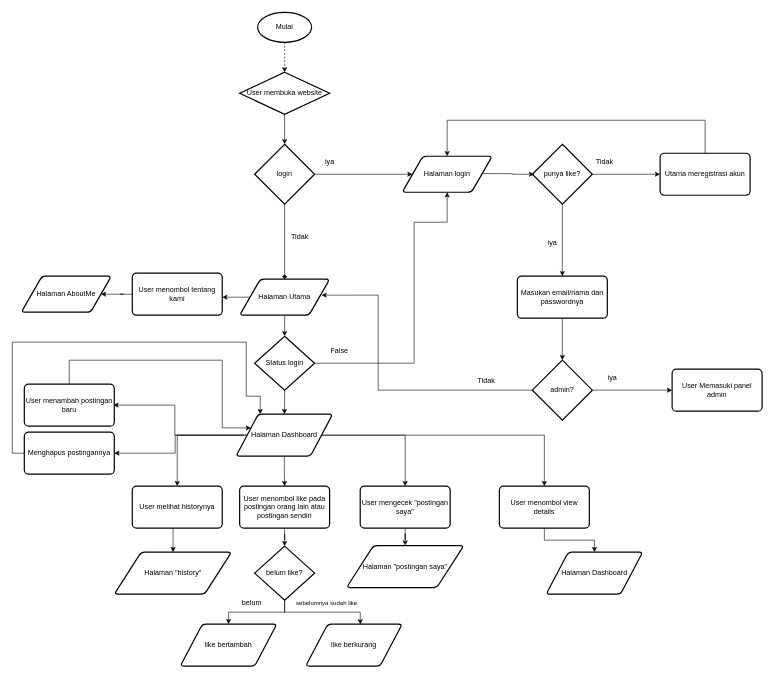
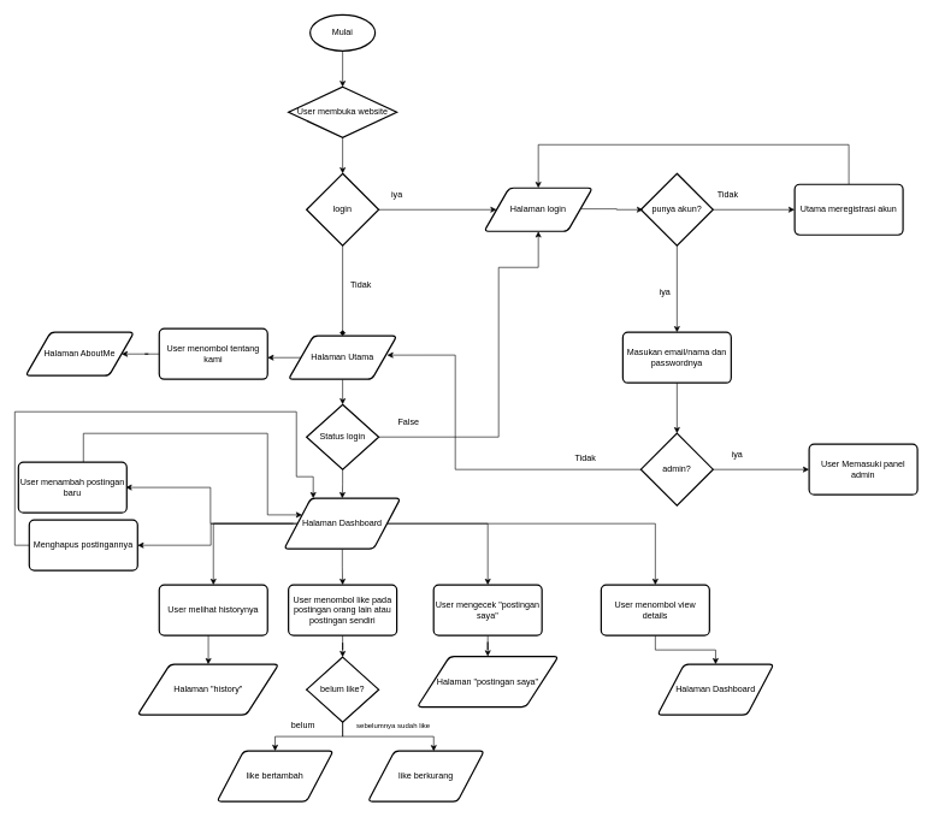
  <mxCell id="0" />
  <mxCell id="1" parent="0" />
- <mxCell id="2" style="edgeStyle=orthogonalEdgeStyle;rounded=0;orthogonalLoop=1;jettySize=auto;html=1;dashed=1;" edge="1" parent="1" source="3" target="4"><mxGeometry relative="1" as="geometry" /></mxCell>
+ <mxCell id="2" style="edgeStyle=orthogonalEdgeStyle;rounded=0;orthogonalLoop=1;jettySize=auto;html=1;" edge="1" parent="1" source="3" target="4"><mxGeometry relative="1" as="geometry" /></mxCell>
  <mxCell id="3" value="Mulai" style="strokeWidth=2;html=1;shape=mxgraph.flowchart.start_1;whiteSpace=wrap;" vertex="1" parent="1"><mxGeometry x="429" y="20" width="90" height="50" as="geometry" /></mxCell>
  <mxCell id="4" value="User membuka website" style="rhombus;whiteSpace=wrap;html=1;absoluteArcSize=1;arcSize=14;strokeWidth=2;" vertex="1" parent="1"><mxGeometry x="399" y="120" width="150" height="70" as="geometry" /></mxCell>
  <mxCell id="5" style="edgeStyle=orthogonalEdgeStyle;rounded=0;orthogonalLoop=1;jettySize=auto;html=1;" edge="1" parent="1" source="7" target="36"><mxGeometry relative="1" as="geometry"><mxPoint x="670" y="290" as="targetPoint" /></mxGeometry></mxCell>
  <mxCell id="6" style="edgeStyle=orthogonalEdgeStyle;rounded=0;orthogonalLoop=1;jettySize=auto;html=1;entryX=0.5;entryY=0;entryDx=0;entryDy=0;endArrow=diamond;" edge="1" parent="1" source="7" target="33"><mxGeometry relative="1" as="geometry"><mxPoint x="474" y="460" as="targetPoint" /></mxGeometry></mxCell>
  <mxCell id="7" value="login" style="strokeWidth=2;html=1;shape=mxgraph.flowchart.decision;whiteSpace=wrap;" vertex="1" parent="1"><mxGeometry x="424" y="240" width="100" height="100" as="geometry" /></mxCell>
  <mxCell id="8" style="edgeStyle=orthogonalEdgeStyle;rounded=0;orthogonalLoop=1;jettySize=auto;html=1;entryX=0;entryY=0.5;entryDx=0;entryDy=0;" edge="1" parent="1" source="10" target="13"><mxGeometry relative="1" as="geometry" /></mxCell>
  <mxCell id="9" style="edgeStyle=orthogonalEdgeStyle;rounded=0;orthogonalLoop=1;jettySize=auto;html=1;" edge="1" parent="1" source="10" target="14"><mxGeometry relative="1" as="geometry" /></mxCell>
- <mxCell id="10" value="punya like?" style="strokeWidth=2;html=1;shape=mxgraph.flowchart.decision;whiteSpace=wrap;" vertex="1" parent="1"><mxGeometry x="887" y="240" width="100" height="100" as="geometry" /></mxCell>
+ <mxCell id="10" value="punya akun?" style="strokeWidth=2;html=1;shape=mxgraph.flowchart.decision;whiteSpace=wrap;" vertex="1" parent="1"><mxGeometry x="887" y="240" width="100" height="100" as="geometry" /></mxCell>
  <mxCell id="11" style="edgeStyle=orthogonalEdgeStyle;rounded=0;orthogonalLoop=1;jettySize=auto;html=1;entryX=0.03;entryY=0.5;entryDx=0;entryDy=0;entryPerimeter=0;exitX=0.894;exitY=0.483;exitDx=0;exitDy=0;exitPerimeter=0;" edge="1" parent="1" source="36" target="10"><mxGeometry relative="1" as="geometry"><mxPoint x="820" y="290" as="sourcePoint" /></mxGeometry></mxCell>
  <mxCell id="12" style="edgeStyle=orthogonalEdgeStyle;rounded=0;orthogonalLoop=1;jettySize=auto;html=1;entryX=0.5;entryY=0;entryDx=0;entryDy=0;" edge="1" parent="1" source="13" target="36"><mxGeometry relative="1" as="geometry"><mxPoint x="745" y="255" as="targetPoint" /><Array as="points"><mxPoint x="1175" y="200" /><mxPoint x="745" y="200" /></Array></mxGeometry></mxCell>
  <mxCell id="13" value="Utama meregistrasi akun" style="rounded=1;whiteSpace=wrap;html=1;absoluteArcSize=1;arcSize=14;strokeWidth=2;" vertex="1" parent="1"><mxGeometry x="1100" y="255" width="150" height="70" as="geometry" /></mxCell>
  <mxCell id="14" value="Masukan email/nama dan passwordnya" style="rounded=1;whiteSpace=wrap;html=1;absoluteArcSize=1;arcSize=14;strokeWidth=2;" vertex="1" parent="1"><mxGeometry x="862" y="460" width="150" height="70" as="geometry" /></mxCell>
  <mxCell id="15" value="iya" style="text;html=1;align=center;verticalAlign=middle;resizable=0;points=[];autosize=1;strokeColor=none;fillColor=none;" vertex="1" parent="1"><mxGeometry x="900" y="390" width="40" height="30" as="geometry" /></mxCell>
  <mxCell id="16" value="Tidak" style="text;html=1;align=center;verticalAlign=middle;resizable=0;points=[];autosize=1;strokeColor=none;fillColor=none;" vertex="1" parent="1"><mxGeometry x="982" y="255" width="50" height="30" as="geometry" /></mxCell>
  <mxCell id="17" value="Tidak" style="text;html=1;align=center;verticalAlign=middle;resizable=0;points=[];autosize=1;strokeColor=none;fillColor=none;" vertex="1" parent="1"><mxGeometry x="474" y="379" width="50" height="30" as="geometry" /></mxCell>
  <mxCell id="18" value="iya" style="text;html=1;align=center;verticalAlign=middle;resizable=0;points=[];autosize=1;strokeColor=none;fillColor=none;" vertex="1" parent="1"><mxGeometry x="529" y="255" width="40" height="30" as="geometry" /></mxCell>
  <mxCell id="19" style="edgeStyle=orthogonalEdgeStyle;rounded=0;orthogonalLoop=1;jettySize=auto;html=1;entryX=0.5;entryY=0;entryDx=0;entryDy=0;entryPerimeter=0;" edge="1" parent="1" source="4" target="7"><mxGeometry relative="1" as="geometry" /></mxCell>
  <mxCell id="20" style="edgeStyle=orthogonalEdgeStyle;rounded=0;orthogonalLoop=1;jettySize=auto;html=1;entryX=0.5;entryY=0;entryDx=0;entryDy=0;" edge="1" parent="1" source="22" target="47"><mxGeometry relative="1" as="geometry"><mxPoint x="474" y="690" as="targetPoint" /></mxGeometry></mxCell>
  <mxCell id="21" style="rounded=0;orthogonalLoop=1;jettySize=auto;html=1;entryX=0.5;entryY=1;entryDx=0;entryDy=0;exitX=1;exitY=0.5;exitDx=0;exitDy=0;exitPerimeter=0;edgeStyle=orthogonalEdgeStyle;strokeColor=light-dark(#000000,#FFF600);" edge="1" parent="1" source="22" target="36"><mxGeometry relative="1" as="geometry"><mxPoint x="745" y="325" as="targetPoint" /><Array as="points"><mxPoint x="690" y="605" /><mxPoint x="690" y="370" /><mxPoint x="745" y="370" /></Array></mxGeometry></mxCell>
  <mxCell id="22" value="Status login" style="strokeWidth=2;html=1;shape=mxgraph.flowchart.decision;whiteSpace=wrap;" vertex="1" parent="1"><mxGeometry x="424" y="560" width="100" height="90" as="geometry" /></mxCell>
  <mxCell id="23" style="edgeStyle=orthogonalEdgeStyle;rounded=0;orthogonalLoop=1;jettySize=auto;html=1;entryX=0.5;entryY=0;entryDx=0;entryDy=0;entryPerimeter=0;exitX=0.5;exitY=1;exitDx=0;exitDy=0;" edge="1" parent="1" source="33" target="22"><mxGeometry relative="1" as="geometry"><mxPoint x="474" y="530" as="sourcePoint" /></mxGeometry></mxCell>
  <mxCell id="24" style="edgeStyle=orthogonalEdgeStyle;rounded=0;orthogonalLoop=1;jettySize=auto;html=1;entryX=0;entryY=0.5;entryDx=0;entryDy=0;" edge="1" parent="1" source="26" target="28"><mxGeometry relative="1" as="geometry" /></mxCell>
  <mxCell id="25" style="edgeStyle=orthogonalEdgeStyle;rounded=0;orthogonalLoop=1;jettySize=auto;html=1;entryX=0.91;entryY=0.442;entryDx=0;entryDy=0;entryPerimeter=0;" edge="1" parent="1" source="26" target="33"><mxGeometry relative="1" as="geometry"><mxPoint x="549" y="495" as="targetPoint" /><Array as="points"><mxPoint x="630" y="650" /><mxPoint x="630" y="492" /></Array></mxGeometry></mxCell>
  <mxCell id="26" value="admin?" style="strokeWidth=2;html=1;shape=mxgraph.flowchart.decision;whiteSpace=wrap;" vertex="1" parent="1"><mxGeometry x="887" y="600" width="100" height="100" as="geometry" /></mxCell>
  <mxCell id="27" style="edgeStyle=orthogonalEdgeStyle;rounded=0;orthogonalLoop=1;jettySize=auto;html=1;entryX=0.5;entryY=0;entryDx=0;entryDy=0;entryPerimeter=0;" edge="1" parent="1" source="14" target="26"><mxGeometry relative="1" as="geometry" /></mxCell>
  <mxCell id="28" value="User Memasuki panel admin" style="rounded=1;whiteSpace=wrap;html=1;absoluteArcSize=1;arcSize=14;strokeWidth=2;" vertex="1" parent="1"><mxGeometry x="1120" y="615" width="150" height="70" as="geometry" /></mxCell>
  <mxCell id="29" value="iya" style="text;html=1;align=center;verticalAlign=middle;resizable=0;points=[];autosize=1;strokeColor=none;fillColor=none;" vertex="1" parent="1"><mxGeometry x="1000" y="615" width="40" height="30" as="geometry" /></mxCell>
  <mxCell id="30" value="Tidak" style="text;html=1;align=center;verticalAlign=middle;resizable=0;points=[];autosize=1;strokeColor=none;fillColor=none;" vertex="1" parent="1"><mxGeometry x="785" y="620" width="50" height="30" as="geometry" /></mxCell>
  <mxCell id="31" value="False" style="text;html=1;align=center;verticalAlign=middle;resizable=0;points=[];autosize=1;strokeColor=none;fillColor=none;" vertex="1" parent="1"><mxGeometry x="540" y="570" width="50" height="30" as="geometry" /></mxCell>
  <mxCell id="32" style="edgeStyle=orthogonalEdgeStyle;rounded=0;orthogonalLoop=1;jettySize=auto;html=1;" edge="1" parent="1" source="33" target="35"><mxGeometry relative="1" as="geometry"><Array as="points"><mxPoint x="400" y="490" /><mxPoint x="400" y="490" /></Array></mxGeometry></mxCell>
  <mxCell id="33" value="Halaman Utama" style="shape=parallelogram;html=1;strokeWidth=2;perimeter=parallelogramPerimeter;whiteSpace=wrap;rounded=1;arcSize=12;size=0.23;" vertex="1" parent="1"><mxGeometry x="399" y="465" width="150" height="60" as="geometry" /></mxCell>
  <mxCell id="34" style="edgeStyle=orthogonalEdgeStyle;rounded=0;orthogonalLoop=1;jettySize=auto;html=1;entryX=1;entryY=0.5;entryDx=0;entryDy=0;" edge="1" parent="1" source="35" target="37"><mxGeometry relative="1" as="geometry" /></mxCell>
  <mxCell id="35" value="User menombol tentang kami" style="rounded=1;whiteSpace=wrap;html=1;absoluteArcSize=1;arcSize=14;strokeWidth=2;" vertex="1" parent="1"><mxGeometry x="220" y="455" width="150" height="70" as="geometry" /></mxCell>
  <mxCell id="36" value="Halaman login" style="shape=parallelogram;html=1;strokeWidth=2;perimeter=parallelogramPerimeter;whiteSpace=wrap;rounded=1;arcSize=12;size=0.23;" vertex="1" parent="1"><mxGeometry x="670" y="260" width="150" height="60" as="geometry" /></mxCell>
  <mxCell id="37" value="Halaman AboutMe" style="shape=parallelogram;html=1;strokeWidth=2;perimeter=parallelogramPerimeter;whiteSpace=wrap;rounded=1;arcSize=12;size=0.23;" vertex="1" parent="1"><mxGeometry x="35" y="460" width="150" height="60" as="geometry" /></mxCell>
  <mxCell id="38" style="edgeStyle=orthogonalEdgeStyle;rounded=0;orthogonalLoop=1;jettySize=auto;html=1;" edge="1" parent="1" source="40" target="60"><mxGeometry relative="1" as="geometry" /></mxCell>
  <mxCell id="39" style="edgeStyle=orthogonalEdgeStyle;rounded=0;orthogonalLoop=1;jettySize=auto;html=1;entryX=0.566;entryY=0.006;entryDx=0;entryDy=0;entryPerimeter=0;" edge="1" parent="1" source="40" target="62"><mxGeometry relative="1" as="geometry"><mxPoint x="520" y="1020" as="targetPoint" /></mxGeometry></mxCell>
  <mxCell id="40" value="belum like?" style="strokeWidth=2;html=1;shape=mxgraph.flowchart.decision;whiteSpace=wrap;" vertex="1" parent="1"><mxGeometry x="424" y="910" width="100" height="90" as="geometry" /></mxCell>
  <mxCell id="41" value="" style="edgeStyle=orthogonalEdgeStyle;rounded=0;orthogonalLoop=1;jettySize=auto;html=1;entryX=0.99;entryY=0.498;entryDx=0;entryDy=0;entryPerimeter=0;" edge="1" parent="1" target="49"><mxGeometry relative="1" as="geometry"><mxPoint x="405.755" y="725" as="sourcePoint" /><mxPoint x="184.24" y="675" as="targetPoint" /><Array as="points"><mxPoint x="291" y="725" /><mxPoint x="291" y="675" /></Array></mxGeometry></mxCell>
  <mxCell id="42" style="edgeStyle=orthogonalEdgeStyle;rounded=0;orthogonalLoop=1;jettySize=auto;html=1;entryX=0.5;entryY=0;entryDx=0;entryDy=0;" edge="1" parent="1" source="47" target="51"><mxGeometry relative="1" as="geometry" /></mxCell>
  <mxCell id="43" style="edgeStyle=orthogonalEdgeStyle;rounded=0;orthogonalLoop=1;jettySize=auto;html=1;entryX=0.5;entryY=0;entryDx=0;entryDy=0;" edge="1" parent="1" source="47" target="52"><mxGeometry relative="1" as="geometry"><Array as="points"><mxPoint x="295" y="725" /></Array></mxGeometry></mxCell>
  <mxCell id="44" style="edgeStyle=orthogonalEdgeStyle;rounded=0;orthogonalLoop=1;jettySize=auto;html=1;entryX=1;entryY=0.5;entryDx=0;entryDy=0;" edge="1" parent="1" source="47" target="57"><mxGeometry relative="1" as="geometry" /></mxCell>
  <mxCell id="45" style="edgeStyle=orthogonalEdgeStyle;rounded=0;orthogonalLoop=1;jettySize=auto;html=1;entryX=0.5;entryY=0;entryDx=0;entryDy=0;" edge="1" parent="1" source="47" target="58"><mxGeometry relative="1" as="geometry" /></mxCell>
  <mxCell id="46" style="edgeStyle=orthogonalEdgeStyle;rounded=0;orthogonalLoop=1;jettySize=auto;html=1;" edge="1" parent="1" source="47" target="65"><mxGeometry relative="1" as="geometry" /></mxCell>
  <mxCell id="47" value="Halaman Dashboard" style="shape=parallelogram;html=1;strokeWidth=2;perimeter=parallelogramPerimeter;whiteSpace=wrap;rounded=1;arcSize=12;size=0.23;" vertex="1" parent="1"><mxGeometry x="393" y="690" width="161" height="70" as="geometry" /></mxCell>
  <mxCell id="48" style="edgeStyle=orthogonalEdgeStyle;rounded=0;orthogonalLoop=1;jettySize=auto;html=1;entryX=0;entryY=0.25;entryDx=0;entryDy=0;" edge="1" parent="1" source="49" target="47"><mxGeometry relative="1" as="geometry"><mxPoint x="140" y="580" as="targetPoint" /><Array as="points"><mxPoint x="115" y="600" /><mxPoint x="370" y="600" /><mxPoint x="370" y="713" /><mxPoint x="418" y="713" /></Array></mxGeometry></mxCell>
- <mxCell id="49" value="User menambah postingan baru" style="rounded=1;whiteSpace=wrap;html=1;absoluteArcSize=1;arcSize=14;strokeWidth=2;" vertex="1" parent="1"><mxGeometry x="40" y="640" width="150" height="70" as="geometry" /></mxCell>
+ <mxCell id="49" value="User menambah postingan baru" style="rounded=1;whiteSpace=wrap;html=1;absoluteArcSize=1;arcSize=14;strokeWidth=2;" vertex="1" parent="1"><mxGeometry x="25" y="640" width="150" height="70" as="geometry" /></mxCell>
  <mxCell id="50" style="edgeStyle=orthogonalEdgeStyle;rounded=0;orthogonalLoop=1;jettySize=auto;html=1;entryX=0.5;entryY=0;entryDx=0;entryDy=0;" edge="1" parent="1" source="51" target="53"><mxGeometry relative="1" as="geometry" /></mxCell>
  <mxCell id="51" value="User mengecek &quot;postingan saya&quot;" style="rounded=1;whiteSpace=wrap;html=1;absoluteArcSize=1;arcSize=14;strokeWidth=2;" vertex="1" parent="1"><mxGeometry x="600" y="810" width="150" height="70" as="geometry" /></mxCell>
  <mxCell id="52" value="User melihat historynya" style="rounded=1;whiteSpace=wrap;html=1;absoluteArcSize=1;arcSize=14;strokeWidth=2;" vertex="1" parent="1"><mxGeometry x="220" y="810" width="150" height="70" as="geometry" /></mxCell>
  <mxCell id="53" value="Halaman &quot;postingan saya&quot;" style="shape=parallelogram;html=1;strokeWidth=2;perimeter=parallelogramPerimeter;whiteSpace=wrap;rounded=1;arcSize=12;size=0.23;" vertex="1" parent="1"><mxGeometry x="577.25" y="909" width="195.5" height="70" as="geometry" /></mxCell>
  <mxCell id="54" value="Halaman &quot;history&quot;" style="shape=parallelogram;html=1;strokeWidth=2;perimeter=parallelogramPerimeter;whiteSpace=wrap;rounded=1;arcSize=12;size=0.23;" vertex="1" parent="1"><mxGeometry x="190" y="920" width="195.5" height="70" as="geometry" /></mxCell>
  <mxCell id="55" style="edgeStyle=orthogonalEdgeStyle;rounded=0;orthogonalLoop=1;jettySize=auto;html=1;entryX=0.5;entryY=0;entryDx=0;entryDy=0;" edge="1" parent="1" source="52" target="54"><mxGeometry relative="1" as="geometry"><Array as="points"><mxPoint x="288" y="915" /><mxPoint x="288" y="915" /></Array></mxGeometry></mxCell>
  <mxCell id="56" style="edgeStyle=orthogonalEdgeStyle;rounded=0;orthogonalLoop=1;jettySize=auto;html=1;entryX=0.25;entryY=0;entryDx=0;entryDy=0;exitX=0;exitY=0.5;exitDx=0;exitDy=0;" edge="1" parent="1" source="57" target="47"><mxGeometry relative="1" as="geometry"><Array as="points"><mxPoint x="20" y="755" /><mxPoint x="20" y="570" /><mxPoint x="410" y="570" /><mxPoint x="410" y="660" /><mxPoint x="433" y="660" /></Array></mxGeometry></mxCell>
  <mxCell id="57" value="Menghapus postingannya" style="rounded=1;whiteSpace=wrap;html=1;absoluteArcSize=1;arcSize=14;strokeWidth=2;" vertex="1" parent="1"><mxGeometry x="40" y="720" width="150" height="70" as="geometry" /></mxCell>
  <mxCell id="58" value="User menombol like pada postingan orang lain atau postingan sendiri" style="rounded=1;whiteSpace=wrap;html=1;absoluteArcSize=1;arcSize=14;strokeWidth=2;" vertex="1" parent="1"><mxGeometry x="399" y="810" width="150" height="70" as="geometry" /></mxCell>
  <mxCell id="59" style="edgeStyle=orthogonalEdgeStyle;rounded=0;orthogonalLoop=1;jettySize=auto;html=1;entryX=0.5;entryY=0;entryDx=0;entryDy=0;entryPerimeter=0;" edge="1" parent="1" source="58" target="40"><mxGeometry relative="1" as="geometry" /></mxCell>
  <mxCell id="60" value="like bertambah" style="shape=parallelogram;html=1;strokeWidth=2;perimeter=parallelogramPerimeter;whiteSpace=wrap;rounded=1;arcSize=12;size=0.23;" vertex="1" parent="1"><mxGeometry x="300" y="1040" width="161" height="70" as="geometry" /></mxCell>
  <mxCell id="61" value="belum" style="text;html=1;align=center;verticalAlign=middle;resizable=0;points=[];autosize=1;strokeColor=none;fillColor=none;" vertex="1" parent="1"><mxGeometry x="389" y="990" width="60" height="30" as="geometry" /></mxCell>
  <mxCell id="62" value="like berkurang" style="shape=parallelogram;html=1;strokeWidth=2;perimeter=parallelogramPerimeter;whiteSpace=wrap;rounded=1;arcSize=12;size=0.23;" vertex="1" parent="1"><mxGeometry x="509" y="1040" width="161" height="70" as="geometry" /></mxCell>
  <mxCell id="63" value="sebelumnya sudah like" style="text;html=1;align=center;verticalAlign=middle;resizable=0;points=[];autosize=1;strokeColor=none;fillColor=none;fontSize=10;" vertex="1" parent="1"><mxGeometry x="478.5" y="990" width="130" height="30" as="geometry" /></mxCell>
  <mxCell id="64" style="edgeStyle=orthogonalEdgeStyle;rounded=0;orthogonalLoop=1;jettySize=auto;html=1;" edge="1" parent="1" source="65" target="66"><mxGeometry relative="1" as="geometry" /></mxCell>
  <mxCell id="65" value="User menombol view details" style="rounded=1;whiteSpace=wrap;html=1;absoluteArcSize=1;arcSize=14;strokeWidth=2;" vertex="1" parent="1"><mxGeometry x="832" y="810" width="150" height="70" as="geometry" /></mxCell>
  <mxCell id="66" value="Halaman Dashboard" style="shape=parallelogram;html=1;strokeWidth=2;perimeter=parallelogramPerimeter;whiteSpace=wrap;rounded=1;arcSize=12;size=0.23;" vertex="1" parent="1"><mxGeometry x="910" y="920" width="161" height="70" as="geometry" /></mxCell>
